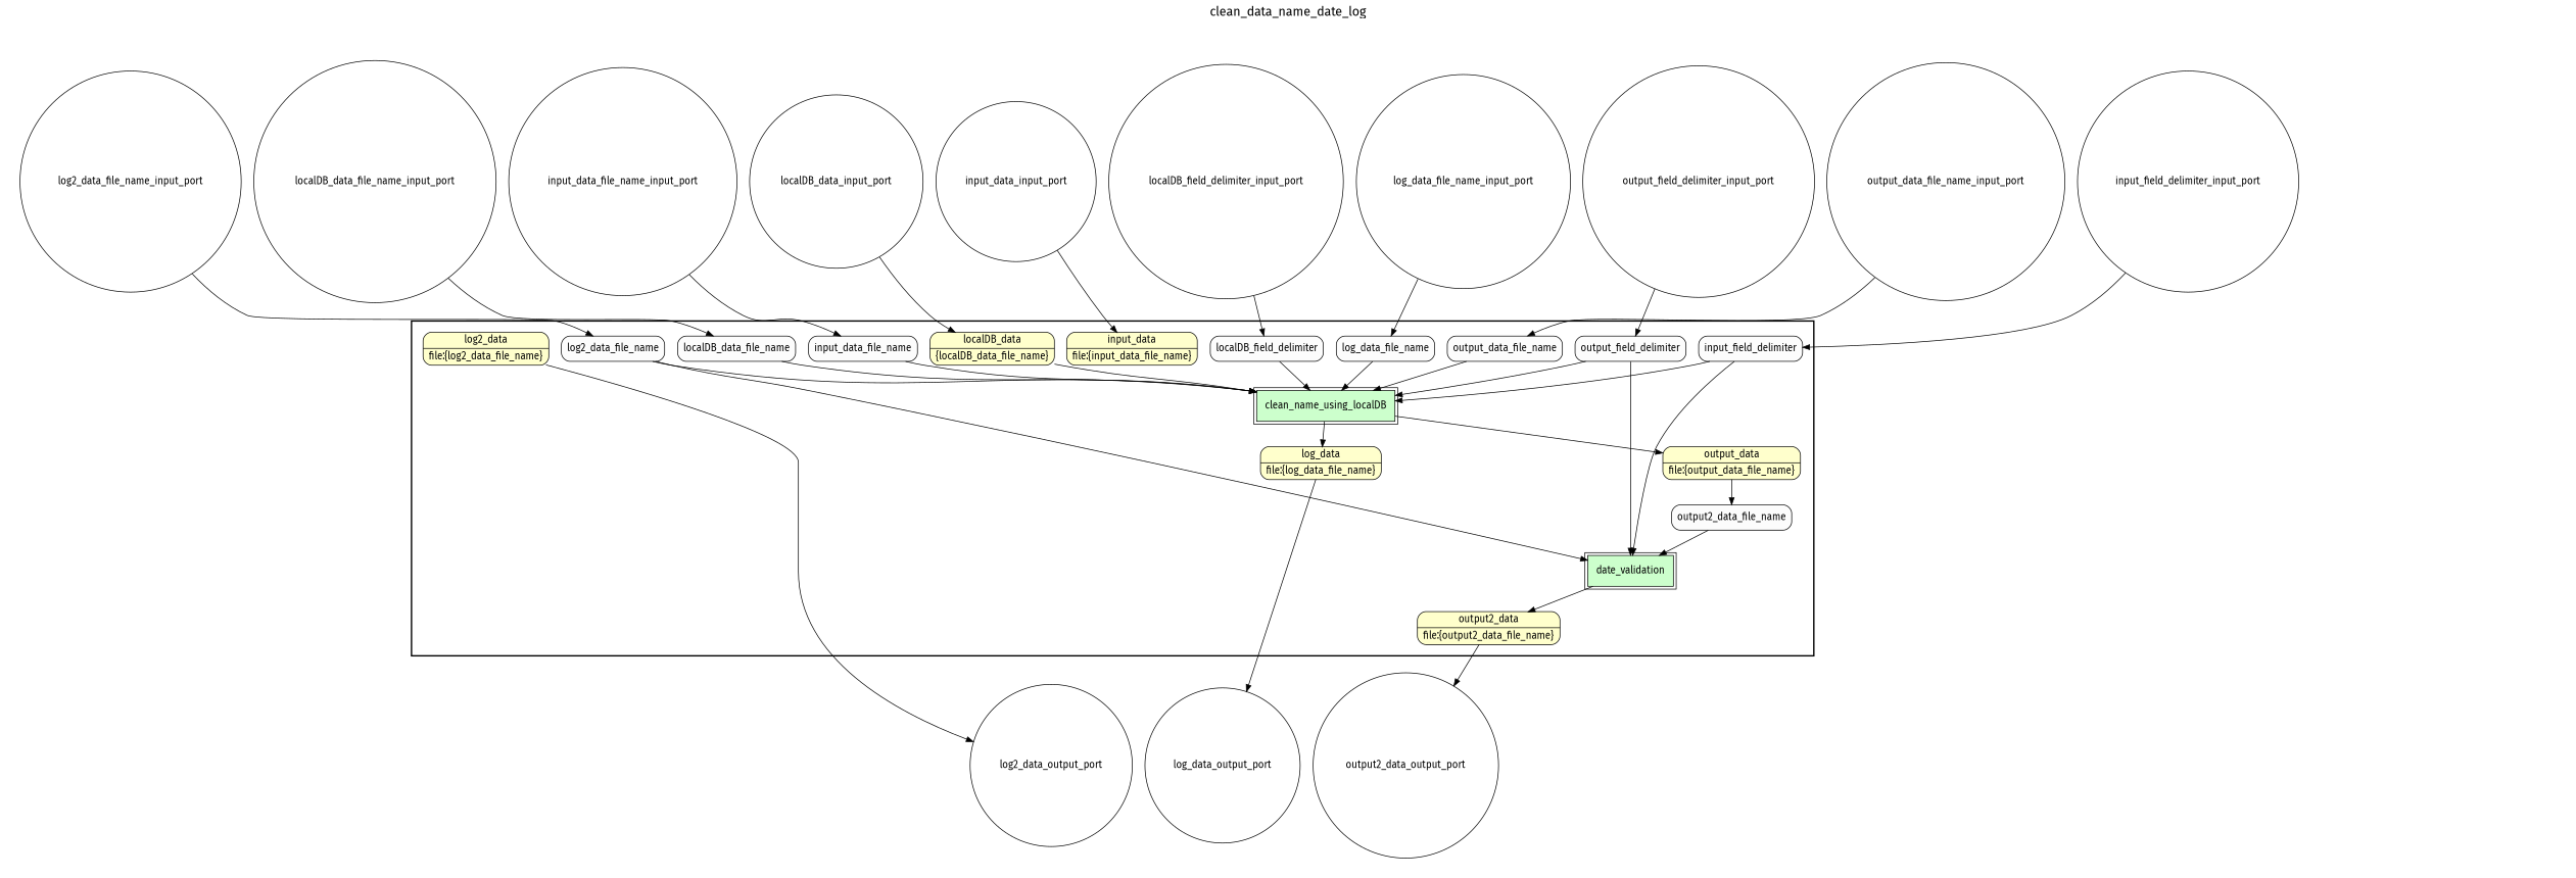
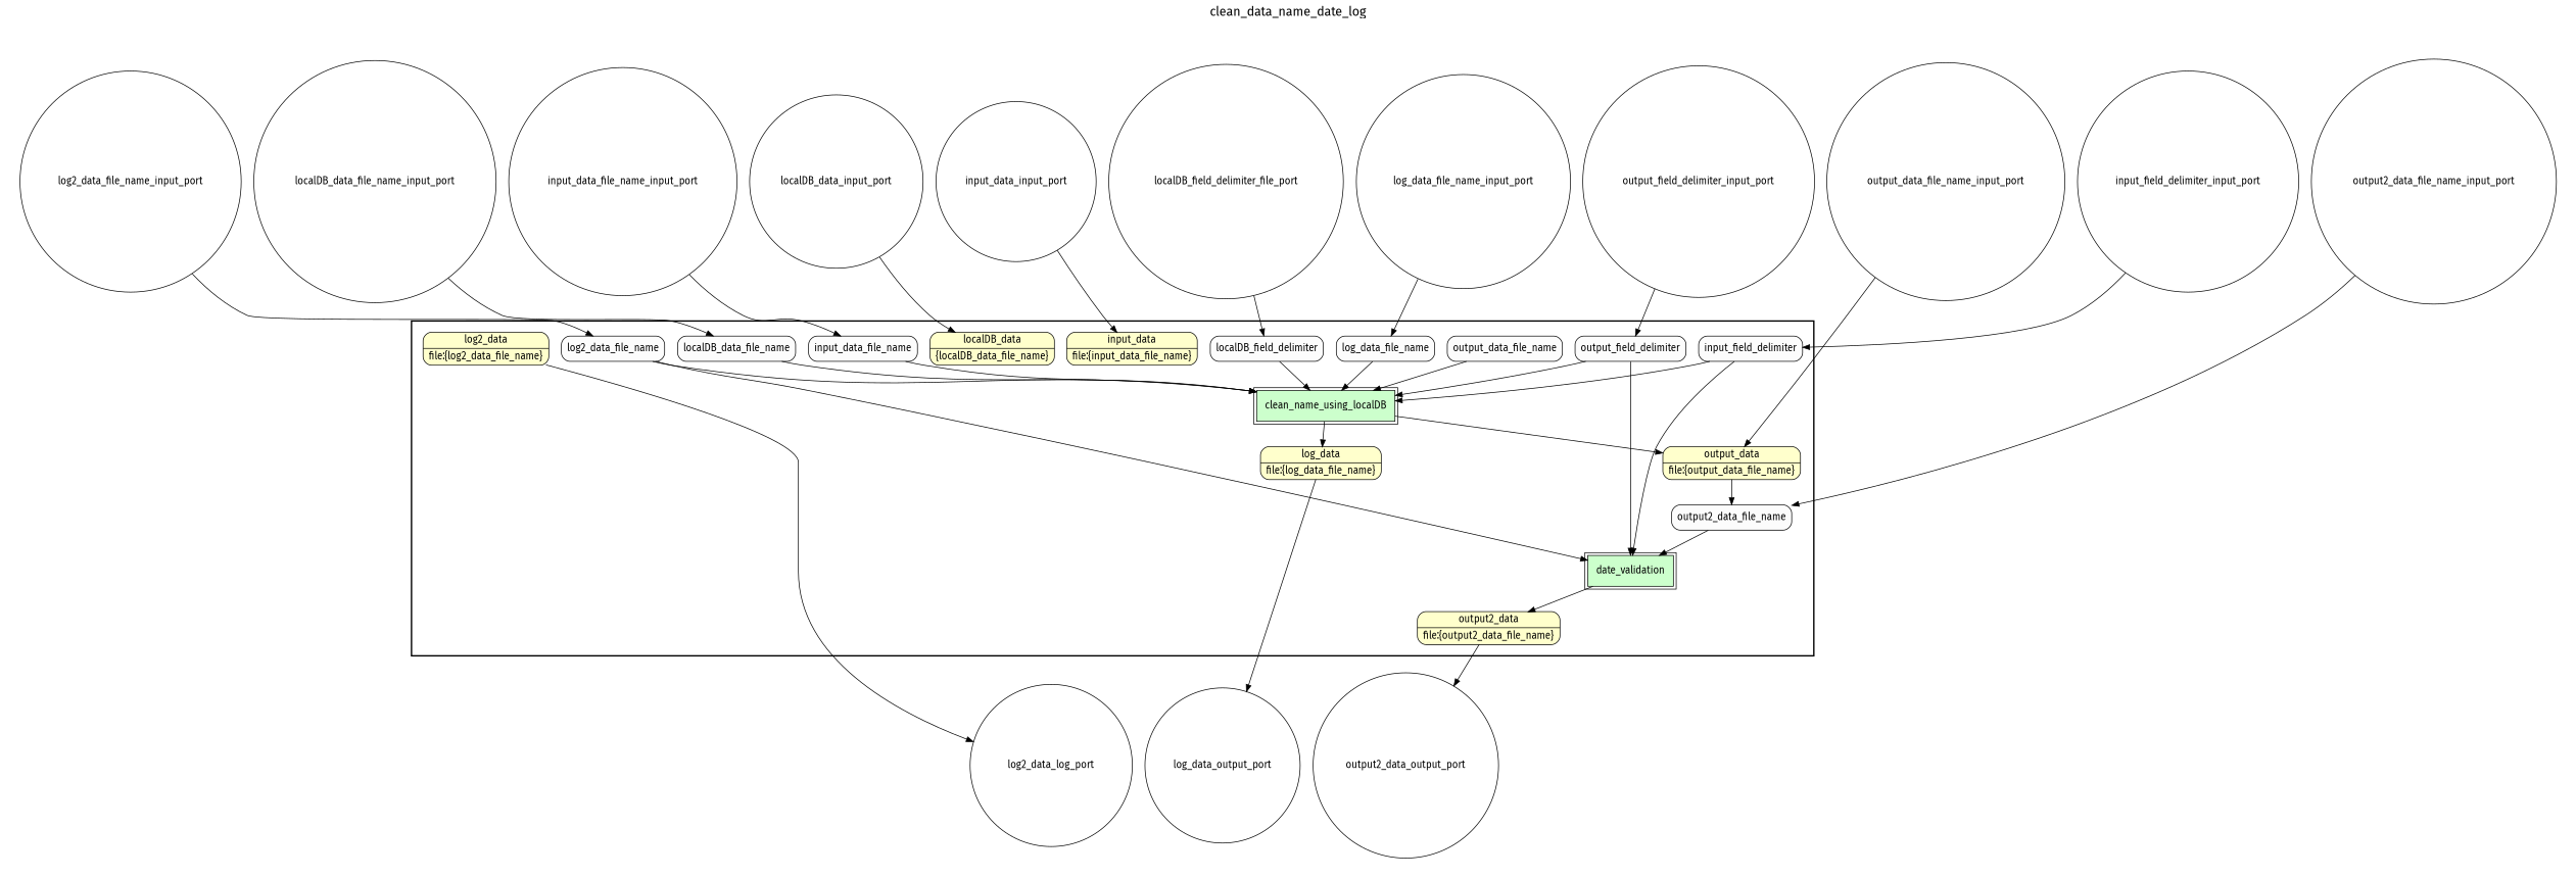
  digraph {
    fontname="Fira Sans"
    fontsize=18
    label=clean_data_name_date_log
    labelloc=t
    rankdir=TB
    node [fillcolor="#FFFFFF" fontname="Fira Sans" peripheries=1 shape=circle style="rounded,filled"]
    edge [fontname="Fira Sans"]
    clean_name_using_localDB [fillcolor="#CCFFCC" peripheries=2 shape=box style=filled]
    n2 [fillcolor="#FFFFCC" label="{<f0> log_data |<f1> file\:\{log_data_file_name\}}" rankdir=LR shape=record]
    n3 [fillcolor="#FFFFCC" label="{<f0> output_data |<f1> file\:\{output_data_file_name\}}" rankdir=LR shape=record]
    date_validation [fillcolor="#CCFFCC" peripheries=2 shape=box style=filled]
    n5 [fillcolor="#FFFFCC" label="{<f0> output2_data |<f1> file\:\{output2_data_file_name\}}" rankdir=LR shape=record]
    n6 [fillcolor="#FFFFCC" label="{<f0> log2_data |<f1> file\:\{log2_data_file_name\}}" rankdir=LR shape=record]
    n7 [fillcolor="#FFFFCC" label="{<f0> localDB_data |<f1> \{localDB_data_file_name\}}" rankdir=LR shape=record]
    n8 [fillcolor="#FFFFCC" label="{<f0> input_data |<f1> file\:\{input_data_file_name\}}" rankdir=LR shape=record]
    input_data_file_name [fillcolor="#FCFCFC" shape=box]
    localDB_data_file_name [fillcolor="#FCFCFC" shape=box]
    output_data_file_name [fillcolor="#FCFCFC" shape=box]
    log_data_file_name [fillcolor="#FCFCFC" shape=box]
    input_field_delimiter [fillcolor="#FCFCFC" shape=box]
    localDB_field_delimiter [fillcolor="#FCFCFC" shape=box]
    output_field_delimiter [fillcolor="#FCFCFC" shape=box]
    output2_data_file_name [fillcolor="#FCFCFC" shape=box]
    log2_data_file_name [fillcolor="#FCFCFC" shape=box]
    input_data_file_name_input_port [width=0.2]
    localDB_data_file_name_input_port [width=0.2]
    output_data_file_name_input_port [width=0.2]
    log_data_file_name_input_port [width=0.2]
    input_field_delimiter_input_port [width=0.2]
-   localDB_field_delimiter_input_port [width=0.2]
+   localDB_field_delimiter_input_port [width=0.2 label=localDB_field_delimiter_file_port]
    output_field_delimiter_input_port [width=0.2]
    input_data_input_port [width=0.2]
    localDB_data_input_port [width=0.2]
+   output2_data_file_name_input_port [width=0.2]
    log2_data_file_name_input_port [width=0.2]
    log_data_output_port [width=0.2]
    output2_data_output_port [width=0.2]
-   log2_data_output_port [width=0.2]
+   log2_data_output_port [width=0.2 label=log2_data_log_port]
    subgraph cluster_1 {
      color=black
      label=""
      penwidth=2
      subgraph cluster_2 {
        color=white
        label=""
        penwidth=2
        clean_name_using_localDB
        n2
        n3
        date_validation
        n5
        n6
        n7
        n8
        input_data_file_name
        localDB_data_file_name
        output_data_file_name
        log_data_file_name
        input_field_delimiter
        localDB_field_delimiter
        output_field_delimiter
        output2_data_file_name
        log2_data_file_name
      }
    }
    subgraph cluster_3 {
      color=white
      label=""
      subgraph cluster_4 {
        color=white
        label=""
        log_data_output_port
        output2_data_output_port
        log2_data_output_port
      }
    }
    subgraph cluster_5 {
      color=white
      label=""
      subgraph cluster_6 {
        color=white
        label=""
        input_data_file_name_input_port
        localDB_data_file_name_input_port
        output_data_file_name_input_port
        log_data_file_name_input_port
        input_field_delimiter_input_port
        localDB_field_delimiter_input_port
        output_field_delimiter_input_port
        input_data_input_port
        localDB_data_input_port
+       output2_data_file_name_input_port
        log2_data_file_name_input_port
      }
    }
    clean_name_using_localDB -> n2
    clean_name_using_localDB -> n3
    n2 -> log_data_output_port
    n3 -> output2_data_file_name
    date_validation -> n5
    n5 -> output2_data_output_port
    n6 -> log2_data_output_port
-   n7 -> clean_name_using_localDB
    input_data_file_name -> clean_name_using_localDB
    localDB_data_file_name -> clean_name_using_localDB
    output_data_file_name -> clean_name_using_localDB
    log_data_file_name -> clean_name_using_localDB
    input_field_delimiter -> clean_name_using_localDB
    input_field_delimiter -> date_validation
    localDB_field_delimiter -> clean_name_using_localDB
    output_field_delimiter -> clean_name_using_localDB
    output_field_delimiter -> date_validation
    output2_data_file_name -> date_validation
    log2_data_file_name -> clean_name_using_localDB
    log2_data_file_name -> date_validation
    input_data_file_name_input_port -> input_data_file_name
    localDB_data_file_name_input_port -> localDB_data_file_name
-   output_data_file_name_input_port -> output_data_file_name
+   output_data_file_name_input_port -> n3
    log_data_file_name_input_port -> log_data_file_name
    input_field_delimiter_input_port -> input_field_delimiter
    localDB_field_delimiter_input_port -> localDB_field_delimiter
    output_field_delimiter_input_port -> output_field_delimiter
    input_data_input_port -> n8
    localDB_data_input_port -> n7
+   output2_data_file_name_input_port -> output2_data_file_name
    log2_data_file_name_input_port -> log2_data_file_name
  }
